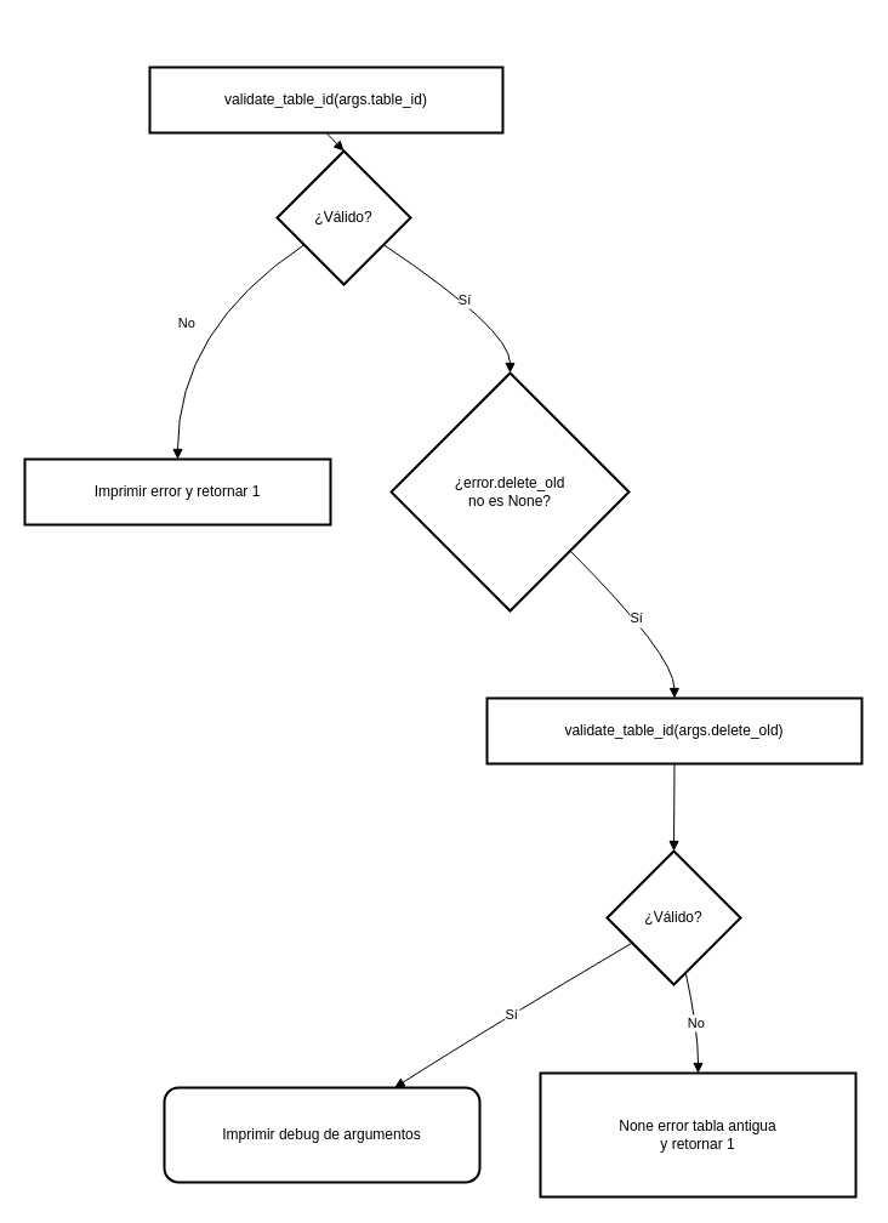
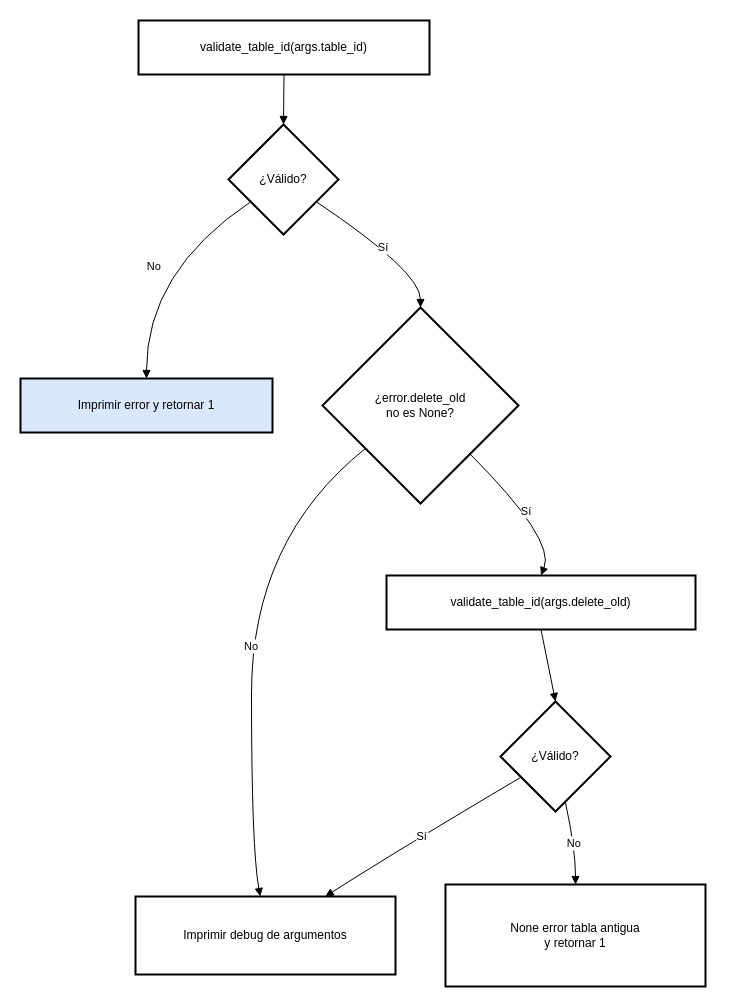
  <mxCell id="0" />
  <mxCell id="1" parent="0" />
- <mxCell id="2" value="validate_table_id(args.table_id)" style="whiteSpace=wrap;strokeWidth=2;" vertex="1" parent="1"><mxGeometry x="123" y="55" width="291" height="54" as="geometry" /></mxCell>
+ <mxCell id="2" value="validate_table_id(args.table_id)" style="whiteSpace=wrap;strokeWidth=2;" vertex="1" parent="1"><mxGeometry x="138" y="20" width="291" height="54" as="geometry" /></mxCell>
  <mxCell id="3" value="¿Válido?" style="rhombus;strokeWidth=2;whiteSpace=wrap;" vertex="1" parent="1"><mxGeometry x="228" y="124" width="110" height="110" as="geometry" /></mxCell>
- <mxCell id="4" value="Imprimir error y retornar 1" style="whiteSpace=wrap;strokeWidth=2;" vertex="1" parent="1"><mxGeometry x="20" y="378" width="252" height="54" as="geometry" /></mxCell>
+ <mxCell id="4" value="Imprimir error y retornar 1" style="whiteSpace=wrap;strokeWidth=2;fillColor=#dae8fc;" vertex="1" parent="1"><mxGeometry x="20" y="378" width="252" height="54" as="geometry" /></mxCell>
  <mxCell id="5" value="¿error.delete_old &#10;    no es None?" style="rhombus;strokeWidth=2;whiteSpace=wrap;" vertex="1" parent="1"><mxGeometry x="322" y="307" width="196" height="196" as="geometry" /></mxCell>
- <mxCell id="6" value="Imprimir debug de argumentos" style="whiteSpace=wrap;strokeWidth=2;rounded=1;" vertex="1" parent="1"><mxGeometry x="135" y="896" width="260" height="78" as="geometry" /></mxCell>
- <mxCell id="7" value="validate_table_id(args.delete_old)" style="whiteSpace=wrap;strokeWidth=2;" vertex="1" parent="1"><mxGeometry x="401" y="575" width="309" height="54" as="geometry" /></mxCell>
+ <mxCell id="6" value="Imprimir debug de argumentos" style="whiteSpace=wrap;strokeWidth=2;" vertex="1" parent="1"><mxGeometry x="135" y="896" width="260" height="78" as="geometry" /></mxCell>
+ <mxCell id="7" value="validate_table_id(args.delete_old)" style="whiteSpace=wrap;strokeWidth=2;" vertex="1" parent="1"><mxGeometry x="386" y="575" width="309" height="54" as="geometry" /></mxCell>
  <mxCell id="8" value="¿Válido?" style="rhombus;strokeWidth=2;whiteSpace=wrap;" vertex="1" parent="1"><mxGeometry x="500" y="701" width="110" height="110" as="geometry" /></mxCell>
  <mxCell id="9" value="None error tabla antigua&#10;    y retornar 1" style="whiteSpace=wrap;strokeWidth=2;" vertex="1" parent="1"><mxGeometry x="445" y="884" width="260" height="102" as="geometry" /></mxCell>
  <mxCell id="10" value="" style="curved=1;startArrow=none;endArrow=block;exitX=0.5;exitY=1;entryX=0.5;entryY=0;rounded=0;" edge="1" parent="1" source="2" target="3"><mxGeometry relative="1" as="geometry"><Array as="points" /></mxGeometry></mxCell>
  <mxCell id="11" value="No" style="curved=1;startArrow=none;endArrow=block;exitX=0;exitY=0.84;entryX=0.5;entryY=-0.01;rounded=0;" edge="1" parent="1" source="3" target="4"><mxGeometry relative="1" as="geometry"><Array as="points"><mxPoint x="146" y="271" /></Array></mxGeometry></mxCell>
  <mxCell id="12" value="Sí" style="curved=1;startArrow=none;endArrow=block;exitX=1;exitY=0.84;entryX=0.5;entryY=0;rounded=0;" edge="1" parent="1" source="3" target="5"><mxGeometry relative="1" as="geometry"><Array as="points"><mxPoint x="420" y="271" /></Array></mxGeometry></mxCell>
+ <mxCell id="13" value="No" style="curved=1;startArrow=none;endArrow=block;exitX=0;exitY=0.89;entryX=0.48;entryY=0;rounded=0;" edge="1" parent="1" source="5" target="6"><mxGeometry relative="1" as="geometry"><Array as="points"><mxPoint x="251" y="539" /><mxPoint x="251" y="848" /></Array></mxGeometry></mxCell>
  <mxCell id="14" value="Sí" style="curved=1;startArrow=none;endArrow=block;exitX=1;exitY=0.99;entryX=0.5;entryY=0;rounded=0;" edge="1" parent="1" source="5" target="7"><mxGeometry relative="1" as="geometry"><Array as="points"><mxPoint x="555" y="539" /></Array></mxGeometry></mxCell>
  <mxCell id="15" value="" style="curved=1;startArrow=none;endArrow=block;exitX=0.5;exitY=1;entryX=0.5;entryY=0;rounded=0;" edge="1" parent="1" source="7" target="8"><mxGeometry relative="1" as="geometry"><Array as="points" /></mxGeometry></mxCell>
  <mxCell id="16" value="No" style="curved=1;startArrow=none;endArrow=block;exitX=0.61;exitY=1.01;entryX=0.5;entryY=0;rounded=0;" edge="1" parent="1" source="8" target="9"><mxGeometry relative="1" as="geometry"><Array as="points"><mxPoint x="575" y="848" /></Array></mxGeometry></mxCell>
  <mxCell id="17" value="Sí" style="curved=1;startArrow=none;endArrow=block;exitX=0;exitY=0.8;entryX=0.73;entryY=0;rounded=0;" edge="1" parent="1" source="8" target="6"><mxGeometry relative="1" as="geometry"><Array as="points"><mxPoint x="400" y="848" /></Array></mxGeometry></mxCell>
